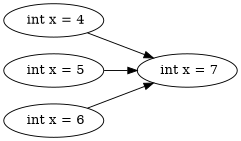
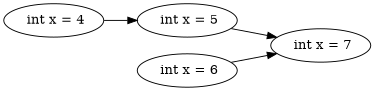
  digraph {
    rankdir=LR
    " int x = 4"
    " int x = 5"
    " int x = 7"
    " int x = 6"
-   " int x = 4" -> " int x = 7"
+   " int x = 4" -> " int x = 5"
    " int x = 5" -> " int x = 7"
    " int x = 6" -> " int x = 7"
  }
